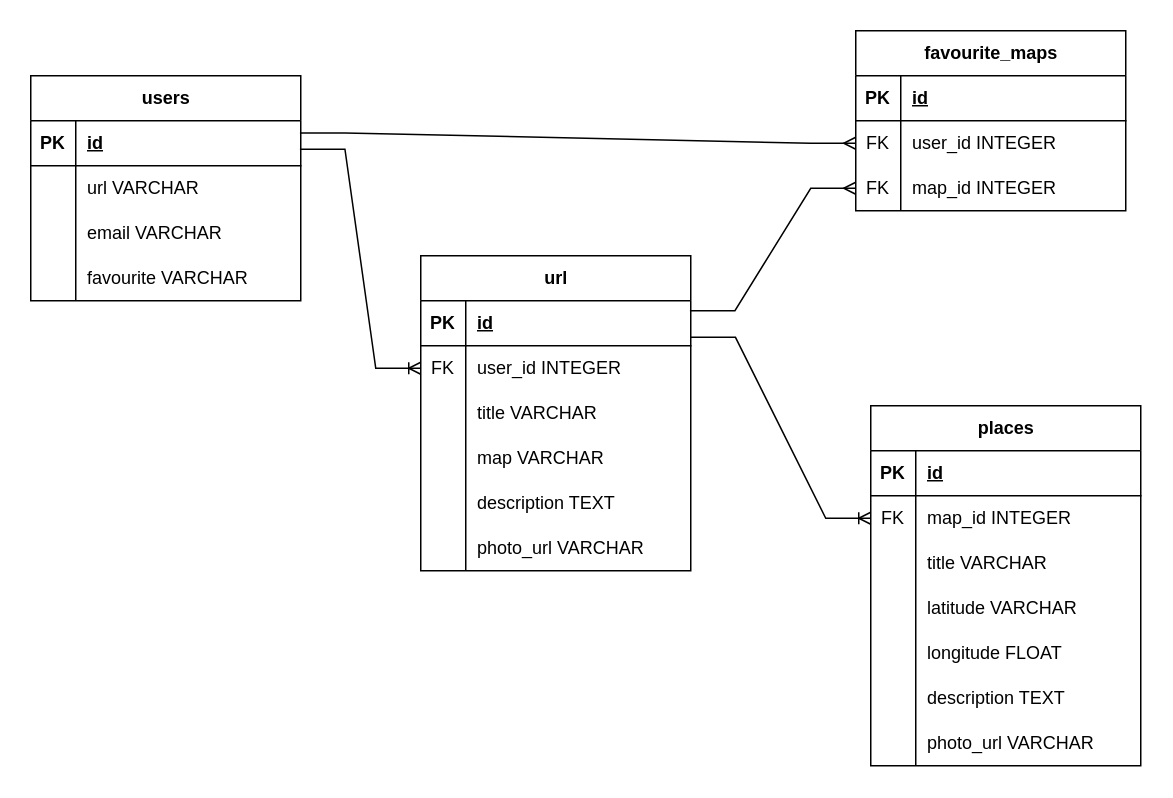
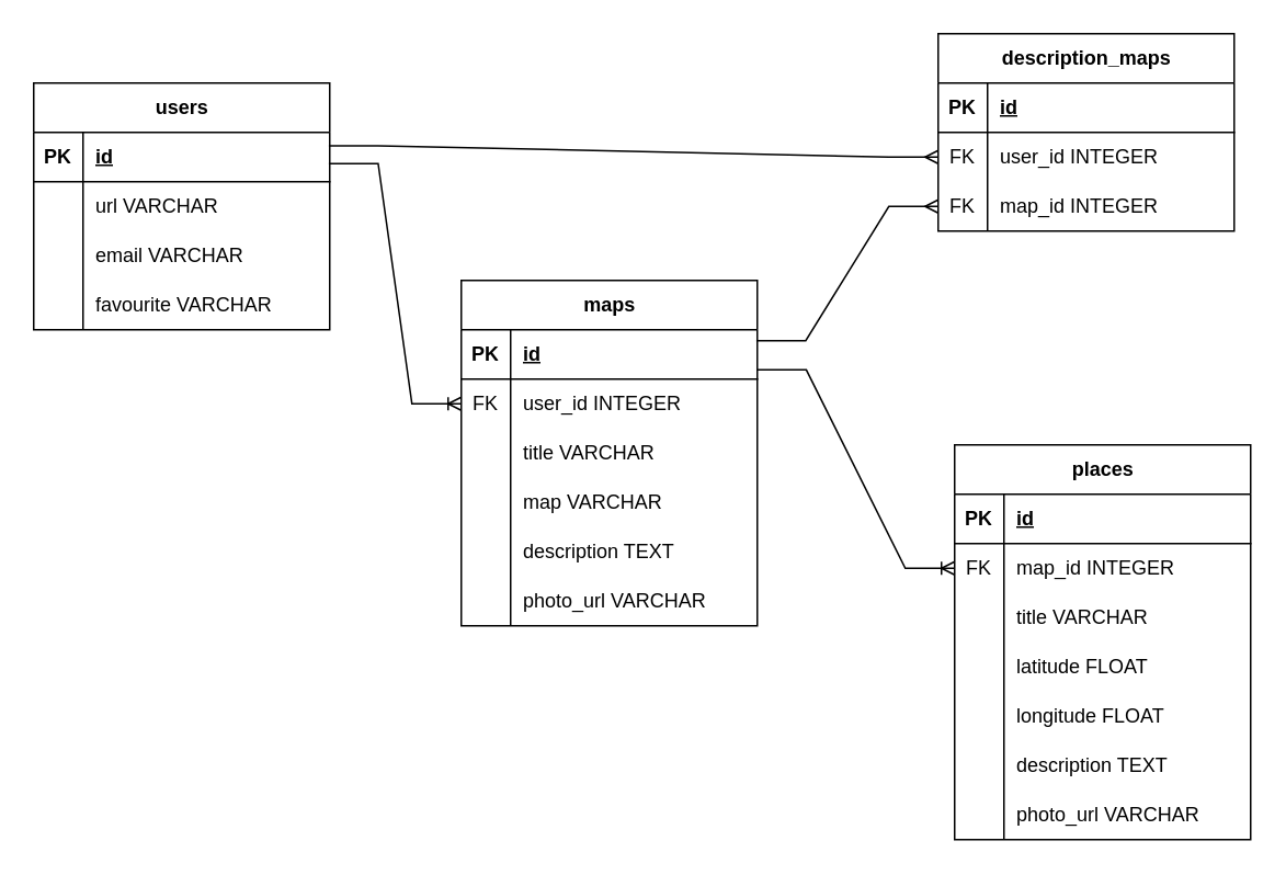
  <mxCell id="0" />
  <mxCell id="1" parent="0" />
  <mxCell id="2" value="users" style="shape=table;startSize=30;container=1;collapsible=1;childLayout=tableLayout;fixedRows=1;rowLines=0;fontStyle=1;align=center;resizeLast=1;html=1;" parent="1" vertex="1"><mxGeometry x="20" y="50" width="180" height="150" as="geometry"><mxRectangle x="130" y="170" width="70" height="30" as="alternateBounds" /></mxGeometry></mxCell>
  <mxCell id="3" value="" style="shape=tableRow;horizontal=0;startSize=0;swimlaneHead=0;swimlaneBody=0;fillColor=none;collapsible=0;dropTarget=0;points=[[0,0.5],[1,0.5]];portConstraint=eastwest;top=0;left=0;right=0;bottom=1;" parent="2" vertex="1"><mxGeometry y="30" width="180" height="30" as="geometry" /></mxCell>
  <mxCell id="4" value="PK" style="shape=partialRectangle;connectable=0;fillColor=none;top=0;left=0;bottom=0;right=0;fontStyle=1;overflow=hidden;whiteSpace=wrap;html=1;" parent="3" vertex="1"><mxGeometry width="30" height="30" as="geometry"><mxRectangle width="30" height="30" as="alternateBounds" /></mxGeometry></mxCell>
  <mxCell id="5" value="id" style="shape=partialRectangle;connectable=0;fillColor=none;top=0;left=0;bottom=0;right=0;align=left;spacingLeft=6;fontStyle=5;overflow=hidden;whiteSpace=wrap;html=1;" parent="3" vertex="1"><mxGeometry x="30" width="150" height="30" as="geometry"><mxRectangle width="150" height="30" as="alternateBounds" /></mxGeometry></mxCell>
  <mxCell id="6" value="" style="shape=tableRow;horizontal=0;startSize=0;swimlaneHead=0;swimlaneBody=0;fillColor=none;collapsible=0;dropTarget=0;points=[[0,0.5],[1,0.5]];portConstraint=eastwest;top=0;left=0;right=0;bottom=0;" parent="2" vertex="1"><mxGeometry y="60" width="180" height="30" as="geometry" /></mxCell>
  <mxCell id="7" value="&lt;div&gt;&lt;br/&gt;&lt;/div&gt;" style="shape=partialRectangle;connectable=0;fillColor=none;top=0;left=0;bottom=0;right=0;editable=1;overflow=hidden;whiteSpace=wrap;html=1;" parent="6" vertex="1"><mxGeometry width="30" height="30" as="geometry"><mxRectangle width="30" height="30" as="alternateBounds" /></mxGeometry></mxCell>
  <mxCell id="8" value="&lt;div&gt;url VARCHAR&lt;/div&gt;" style="shape=partialRectangle;connectable=0;fillColor=none;top=0;left=0;bottom=0;right=0;align=left;spacingLeft=6;overflow=hidden;whiteSpace=wrap;html=1;" parent="6" vertex="1"><mxGeometry x="30" width="150" height="30" as="geometry"><mxRectangle width="150" height="30" as="alternateBounds" /></mxGeometry></mxCell>
  <mxCell id="9" value="" style="shape=tableRow;horizontal=0;startSize=0;swimlaneHead=0;swimlaneBody=0;fillColor=none;collapsible=0;dropTarget=0;points=[[0,0.5],[1,0.5]];portConstraint=eastwest;top=0;left=0;right=0;bottom=0;" parent="2" vertex="1"><mxGeometry y="90" width="180" height="30" as="geometry" /></mxCell>
  <mxCell id="10" value="" style="shape=partialRectangle;connectable=0;fillColor=none;top=0;left=0;bottom=0;right=0;editable=1;overflow=hidden;whiteSpace=wrap;html=1;" parent="9" vertex="1"><mxGeometry width="30" height="30" as="geometry"><mxRectangle width="30" height="30" as="alternateBounds" /></mxGeometry></mxCell>
  <mxCell id="11" value="email VARCHAR" style="shape=partialRectangle;connectable=0;fillColor=none;top=0;left=0;bottom=0;right=0;align=left;spacingLeft=6;overflow=hidden;whiteSpace=wrap;html=1;" parent="9" vertex="1"><mxGeometry x="30" width="150" height="30" as="geometry"><mxRectangle width="150" height="30" as="alternateBounds" /></mxGeometry></mxCell>
  <mxCell id="12" value="" style="shape=tableRow;horizontal=0;startSize=0;swimlaneHead=0;swimlaneBody=0;fillColor=none;collapsible=0;dropTarget=0;points=[[0,0.5],[1,0.5]];portConstraint=eastwest;top=0;left=0;right=0;bottom=0;" parent="2" vertex="1"><mxGeometry y="120" width="180" height="30" as="geometry" /></mxCell>
  <mxCell id="13" value="" style="shape=partialRectangle;connectable=0;fillColor=none;top=0;left=0;bottom=0;right=0;editable=1;overflow=hidden;whiteSpace=wrap;html=1;" parent="12" vertex="1"><mxGeometry width="30" height="30" as="geometry"><mxRectangle width="30" height="30" as="alternateBounds" /></mxGeometry></mxCell>
  <mxCell id="14" value="favourite VARCHAR" style="shape=partialRectangle;connectable=0;fillColor=none;top=0;left=0;bottom=0;right=0;align=left;spacingLeft=6;overflow=hidden;whiteSpace=wrap;html=1;" parent="12" vertex="1"><mxGeometry x="30" width="150" height="30" as="geometry"><mxRectangle width="150" height="30" as="alternateBounds" /></mxGeometry></mxCell>
- <mxCell id="15" value="url" style="shape=table;startSize=30;container=1;collapsible=1;childLayout=tableLayout;fixedRows=1;rowLines=0;fontStyle=1;align=center;resizeLast=1;html=1;" parent="1" vertex="1"><mxGeometry x="280" y="170" width="180" height="210" as="geometry" /></mxCell>
+ <mxCell id="15" value="maps" style="shape=table;startSize=30;container=1;collapsible=1;childLayout=tableLayout;fixedRows=1;rowLines=0;fontStyle=1;align=center;resizeLast=1;html=1;" parent="1" vertex="1"><mxGeometry x="280" y="170" width="180" height="210" as="geometry" /></mxCell>
  <mxCell id="16" value="" style="shape=tableRow;horizontal=0;startSize=0;swimlaneHead=0;swimlaneBody=0;fillColor=none;collapsible=0;dropTarget=0;points=[[0,0.5],[1,0.5]];portConstraint=eastwest;top=0;left=0;right=0;bottom=1;" parent="15" vertex="1"><mxGeometry y="30" width="180" height="30" as="geometry" /></mxCell>
  <mxCell id="17" value="PK" style="shape=partialRectangle;connectable=0;fillColor=none;top=0;left=0;bottom=0;right=0;fontStyle=1;overflow=hidden;whiteSpace=wrap;html=1;" parent="16" vertex="1"><mxGeometry width="30" height="30" as="geometry"><mxRectangle width="30" height="30" as="alternateBounds" /></mxGeometry></mxCell>
  <mxCell id="18" value="id" style="shape=partialRectangle;connectable=0;fillColor=none;top=0;left=0;bottom=0;right=0;align=left;spacingLeft=6;fontStyle=5;overflow=hidden;whiteSpace=wrap;html=1;" parent="16" vertex="1"><mxGeometry x="30" width="150" height="30" as="geometry"><mxRectangle width="150" height="30" as="alternateBounds" /></mxGeometry></mxCell>
  <mxCell id="19" value="" style="shape=tableRow;horizontal=0;startSize=0;swimlaneHead=0;swimlaneBody=0;fillColor=none;collapsible=0;dropTarget=0;points=[[0,0.5],[1,0.5]];portConstraint=eastwest;top=0;left=0;right=0;bottom=0;" parent="15" vertex="1"><mxGeometry y="60" width="180" height="30" as="geometry" /></mxCell>
  <mxCell id="20" value="FK" style="shape=partialRectangle;connectable=0;fillColor=none;top=0;left=0;bottom=0;right=0;editable=1;overflow=hidden;whiteSpace=wrap;html=1;" parent="19" vertex="1"><mxGeometry width="30" height="30" as="geometry"><mxRectangle width="30" height="30" as="alternateBounds" /></mxGeometry></mxCell>
  <mxCell id="21" value="user_id INTEGER" style="shape=partialRectangle;connectable=0;fillColor=none;top=0;left=0;bottom=0;right=0;align=left;spacingLeft=6;overflow=hidden;whiteSpace=wrap;html=1;" parent="19" vertex="1"><mxGeometry x="30" width="150" height="30" as="geometry"><mxRectangle width="150" height="30" as="alternateBounds" /></mxGeometry></mxCell>
  <mxCell id="22" value="" style="shape=tableRow;horizontal=0;startSize=0;swimlaneHead=0;swimlaneBody=0;fillColor=none;collapsible=0;dropTarget=0;points=[[0,0.5],[1,0.5]];portConstraint=eastwest;top=0;left=0;right=0;bottom=0;" parent="15" vertex="1"><mxGeometry y="90" width="180" height="30" as="geometry" /></mxCell>
  <mxCell id="23" value="" style="shape=partialRectangle;connectable=0;fillColor=none;top=0;left=0;bottom=0;right=0;editable=1;overflow=hidden;whiteSpace=wrap;html=1;" parent="22" vertex="1"><mxGeometry width="30" height="30" as="geometry"><mxRectangle width="30" height="30" as="alternateBounds" /></mxGeometry></mxCell>
  <mxCell id="24" value="title VARCHAR" style="shape=partialRectangle;connectable=0;fillColor=none;top=0;left=0;bottom=0;right=0;align=left;spacingLeft=6;overflow=hidden;whiteSpace=wrap;html=1;" parent="22" vertex="1"><mxGeometry x="30" width="150" height="30" as="geometry"><mxRectangle width="150" height="30" as="alternateBounds" /></mxGeometry></mxCell>
  <mxCell id="25" value="" style="shape=tableRow;horizontal=0;startSize=0;swimlaneHead=0;swimlaneBody=0;fillColor=none;collapsible=0;dropTarget=0;points=[[0,0.5],[1,0.5]];portConstraint=eastwest;top=0;left=0;right=0;bottom=0;" vertex="1" parent="15"><mxGeometry y="120" width="180" height="30" as="geometry" /></mxCell>
  <mxCell id="26" value="" style="shape=partialRectangle;connectable=0;fillColor=none;top=0;left=0;bottom=0;right=0;editable=1;overflow=hidden;whiteSpace=wrap;html=1;" vertex="1" parent="25"><mxGeometry width="30" height="30" as="geometry"><mxRectangle width="30" height="30" as="alternateBounds" /></mxGeometry></mxCell>
  <mxCell id="27" value="map VARCHAR" style="shape=partialRectangle;connectable=0;fillColor=none;top=0;left=0;bottom=0;right=0;align=left;spacingLeft=6;overflow=hidden;whiteSpace=wrap;html=1;" vertex="1" parent="25"><mxGeometry x="30" width="150" height="30" as="geometry"><mxRectangle width="150" height="30" as="alternateBounds" /></mxGeometry></mxCell>
  <mxCell id="28" value="" style="shape=tableRow;horizontal=0;startSize=0;swimlaneHead=0;swimlaneBody=0;fillColor=none;collapsible=0;dropTarget=0;points=[[0,0.5],[1,0.5]];portConstraint=eastwest;top=0;left=0;right=0;bottom=0;" parent="15" vertex="1"><mxGeometry y="150" width="180" height="30" as="geometry" /></mxCell>
  <mxCell id="29" value="" style="shape=partialRectangle;connectable=0;fillColor=none;top=0;left=0;bottom=0;right=0;editable=1;overflow=hidden;whiteSpace=wrap;html=1;" parent="28" vertex="1"><mxGeometry width="30" height="30" as="geometry"><mxRectangle width="30" height="30" as="alternateBounds" /></mxGeometry></mxCell>
  <mxCell id="30" value="description TEXT" style="shape=partialRectangle;connectable=0;fillColor=none;top=0;left=0;bottom=0;right=0;align=left;spacingLeft=6;overflow=hidden;whiteSpace=wrap;html=1;" parent="28" vertex="1"><mxGeometry x="30" width="150" height="30" as="geometry"><mxRectangle width="150" height="30" as="alternateBounds" /></mxGeometry></mxCell>
  <mxCell id="31" value="" style="shape=tableRow;horizontal=0;startSize=0;swimlaneHead=0;swimlaneBody=0;fillColor=none;collapsible=0;dropTarget=0;points=[[0,0.5],[1,0.5]];portConstraint=eastwest;top=0;left=0;right=0;bottom=0;" parent="15" vertex="1"><mxGeometry y="180" width="180" height="30" as="geometry" /></mxCell>
  <mxCell id="32" value="" style="shape=partialRectangle;connectable=0;fillColor=none;top=0;left=0;bottom=0;right=0;editable=1;overflow=hidden;whiteSpace=wrap;html=1;" parent="31" vertex="1"><mxGeometry width="30" height="30" as="geometry"><mxRectangle width="30" height="30" as="alternateBounds" /></mxGeometry></mxCell>
  <mxCell id="33" value="photo_url VARCHAR" style="shape=partialRectangle;connectable=0;fillColor=none;top=0;left=0;bottom=0;right=0;align=left;spacingLeft=6;overflow=hidden;whiteSpace=wrap;html=1;" parent="31" vertex="1"><mxGeometry x="30" width="150" height="30" as="geometry"><mxRectangle width="150" height="30" as="alternateBounds" /></mxGeometry></mxCell>
  <mxCell id="34" value="" style="edgeStyle=entityRelationEdgeStyle;fontSize=12;html=1;endArrow=ERoneToMany;rounded=0;entryX=0;entryY=0.5;entryDx=0;entryDy=0;exitX=0.997;exitY=0.631;exitDx=0;exitDy=0;exitPerimeter=0;" parent="1" source="3" target="19" edge="1"><mxGeometry width="100" height="100" relative="1" as="geometry"><mxPoint x="298.92" y="211.99" as="sourcePoint" /><mxPoint x="160" y="370" as="targetPoint" /><Array as="points"><mxPoint x="429" y="475" /></Array></mxGeometry></mxCell>
  <mxCell id="35" value="places" style="shape=table;startSize=30;container=1;collapsible=1;childLayout=tableLayout;fixedRows=1;rowLines=0;fontStyle=1;align=center;resizeLast=1;html=1;" parent="1" vertex="1"><mxGeometry x="580" y="270" width="180" height="240" as="geometry" /></mxCell>
  <mxCell id="36" value="" style="shape=tableRow;horizontal=0;startSize=0;swimlaneHead=0;swimlaneBody=0;fillColor=none;collapsible=0;dropTarget=0;points=[[0,0.5],[1,0.5]];portConstraint=eastwest;top=0;left=0;right=0;bottom=1;" parent="35" vertex="1"><mxGeometry y="30" width="180" height="30" as="geometry" /></mxCell>
  <mxCell id="37" value="PK" style="shape=partialRectangle;connectable=0;fillColor=none;top=0;left=0;bottom=0;right=0;fontStyle=1;overflow=hidden;whiteSpace=wrap;html=1;" parent="36" vertex="1"><mxGeometry width="30" height="30" as="geometry"><mxRectangle width="30" height="30" as="alternateBounds" /></mxGeometry></mxCell>
  <mxCell id="38" value="id" style="shape=partialRectangle;connectable=0;fillColor=none;top=0;left=0;bottom=0;right=0;align=left;spacingLeft=6;fontStyle=5;overflow=hidden;whiteSpace=wrap;html=1;" parent="36" vertex="1"><mxGeometry x="30" width="150" height="30" as="geometry"><mxRectangle width="150" height="30" as="alternateBounds" /></mxGeometry></mxCell>
  <mxCell id="39" value="" style="shape=tableRow;horizontal=0;startSize=0;swimlaneHead=0;swimlaneBody=0;fillColor=none;collapsible=0;dropTarget=0;points=[[0,0.5],[1,0.5]];portConstraint=eastwest;top=0;left=0;right=0;bottom=0;" parent="35" vertex="1"><mxGeometry y="60" width="180" height="30" as="geometry" /></mxCell>
  <mxCell id="40" value="FK" style="shape=partialRectangle;connectable=0;fillColor=none;top=0;left=0;bottom=0;right=0;editable=1;overflow=hidden;whiteSpace=wrap;html=1;" parent="39" vertex="1"><mxGeometry width="30" height="30" as="geometry"><mxRectangle width="30" height="30" as="alternateBounds" /></mxGeometry></mxCell>
  <mxCell id="41" value="map_id INTEGER" style="shape=partialRectangle;connectable=0;fillColor=none;top=0;left=0;bottom=0;right=0;align=left;spacingLeft=6;overflow=hidden;whiteSpace=wrap;html=1;" parent="39" vertex="1"><mxGeometry x="30" width="150" height="30" as="geometry"><mxRectangle width="150" height="30" as="alternateBounds" /></mxGeometry></mxCell>
  <mxCell id="42" value="" style="shape=tableRow;horizontal=0;startSize=0;swimlaneHead=0;swimlaneBody=0;fillColor=none;collapsible=0;dropTarget=0;points=[[0,0.5],[1,0.5]];portConstraint=eastwest;top=0;left=0;right=0;bottom=0;" parent="35" vertex="1"><mxGeometry y="90" width="180" height="30" as="geometry" /></mxCell>
  <mxCell id="43" value="" style="shape=partialRectangle;connectable=0;fillColor=none;top=0;left=0;bottom=0;right=0;editable=1;overflow=hidden;whiteSpace=wrap;html=1;" parent="42" vertex="1"><mxGeometry width="30" height="30" as="geometry"><mxRectangle width="30" height="30" as="alternateBounds" /></mxGeometry></mxCell>
  <mxCell id="44" value="title VARCHAR" style="shape=partialRectangle;connectable=0;fillColor=none;top=0;left=0;bottom=0;right=0;align=left;spacingLeft=6;overflow=hidden;whiteSpace=wrap;html=1;" parent="42" vertex="1"><mxGeometry x="30" width="150" height="30" as="geometry"><mxRectangle width="150" height="30" as="alternateBounds" /></mxGeometry></mxCell>
  <mxCell id="45" value="" style="shape=tableRow;horizontal=0;startSize=0;swimlaneHead=0;swimlaneBody=0;fillColor=none;collapsible=0;dropTarget=0;points=[[0,0.5],[1,0.5]];portConstraint=eastwest;top=0;left=0;right=0;bottom=0;" parent="35" vertex="1"><mxGeometry y="120" width="180" height="30" as="geometry" /></mxCell>
  <mxCell id="46" value="" style="shape=partialRectangle;connectable=0;fillColor=none;top=0;left=0;bottom=0;right=0;editable=1;overflow=hidden;whiteSpace=wrap;html=1;" parent="45" vertex="1"><mxGeometry width="30" height="30" as="geometry"><mxRectangle width="30" height="30" as="alternateBounds" /></mxGeometry></mxCell>
- <mxCell id="47" value="latitude VARCHAR" style="shape=partialRectangle;connectable=0;fillColor=none;top=0;left=0;bottom=0;right=0;align=left;spacingLeft=6;overflow=hidden;whiteSpace=wrap;html=1;" parent="45" vertex="1"><mxGeometry x="30" width="150" height="30" as="geometry"><mxRectangle width="150" height="30" as="alternateBounds" /></mxGeometry></mxCell>
+ <mxCell id="47" value="latitude FLOAT" style="shape=partialRectangle;connectable=0;fillColor=none;top=0;left=0;bottom=0;right=0;align=left;spacingLeft=6;overflow=hidden;whiteSpace=wrap;html=1;" parent="45" vertex="1"><mxGeometry x="30" width="150" height="30" as="geometry"><mxRectangle width="150" height="30" as="alternateBounds" /></mxGeometry></mxCell>
  <mxCell id="48" value="" style="shape=tableRow;horizontal=0;startSize=0;swimlaneHead=0;swimlaneBody=0;fillColor=none;collapsible=0;dropTarget=0;points=[[0,0.5],[1,0.5]];portConstraint=eastwest;top=0;left=0;right=0;bottom=0;" parent="35" vertex="1"><mxGeometry y="150" width="180" height="30" as="geometry" /></mxCell>
  <mxCell id="49" value="" style="shape=partialRectangle;connectable=0;fillColor=none;top=0;left=0;bottom=0;right=0;editable=1;overflow=hidden;whiteSpace=wrap;html=1;" parent="48" vertex="1"><mxGeometry width="30" height="30" as="geometry"><mxRectangle width="30" height="30" as="alternateBounds" /></mxGeometry></mxCell>
  <mxCell id="50" value="longitude FLOAT" style="shape=partialRectangle;connectable=0;fillColor=none;top=0;left=0;bottom=0;right=0;align=left;spacingLeft=6;overflow=hidden;whiteSpace=wrap;html=1;" parent="48" vertex="1"><mxGeometry x="30" width="150" height="30" as="geometry"><mxRectangle width="150" height="30" as="alternateBounds" /></mxGeometry></mxCell>
  <mxCell id="51" value="" style="shape=tableRow;horizontal=0;startSize=0;swimlaneHead=0;swimlaneBody=0;fillColor=none;collapsible=0;dropTarget=0;points=[[0,0.5],[1,0.5]];portConstraint=eastwest;top=0;left=0;right=0;bottom=0;" parent="35" vertex="1"><mxGeometry y="180" width="180" height="30" as="geometry" /></mxCell>
  <mxCell id="52" value="" style="shape=partialRectangle;connectable=0;fillColor=none;top=0;left=0;bottom=0;right=0;editable=1;overflow=hidden;whiteSpace=wrap;html=1;" parent="51" vertex="1"><mxGeometry width="30" height="30" as="geometry"><mxRectangle width="30" height="30" as="alternateBounds" /></mxGeometry></mxCell>
  <mxCell id="53" value="description TEXT" style="shape=partialRectangle;connectable=0;fillColor=none;top=0;left=0;bottom=0;right=0;align=left;spacingLeft=6;overflow=hidden;whiteSpace=wrap;html=1;" parent="51" vertex="1"><mxGeometry x="30" width="150" height="30" as="geometry"><mxRectangle width="150" height="30" as="alternateBounds" /></mxGeometry></mxCell>
  <mxCell id="54" value="" style="shape=tableRow;horizontal=0;startSize=0;swimlaneHead=0;swimlaneBody=0;fillColor=none;collapsible=0;dropTarget=0;points=[[0,0.5],[1,0.5]];portConstraint=eastwest;top=0;left=0;right=0;bottom=0;" parent="35" vertex="1"><mxGeometry y="210" width="180" height="30" as="geometry" /></mxCell>
  <mxCell id="55" value="" style="shape=partialRectangle;connectable=0;fillColor=none;top=0;left=0;bottom=0;right=0;editable=1;overflow=hidden;whiteSpace=wrap;html=1;" parent="54" vertex="1"><mxGeometry width="30" height="30" as="geometry"><mxRectangle width="30" height="30" as="alternateBounds" /></mxGeometry></mxCell>
  <mxCell id="56" value="photo_url VARCHAR" style="shape=partialRectangle;connectable=0;fillColor=none;top=0;left=0;bottom=0;right=0;align=left;spacingLeft=6;overflow=hidden;whiteSpace=wrap;html=1;" parent="54" vertex="1"><mxGeometry x="30" width="150" height="30" as="geometry"><mxRectangle width="150" height="30" as="alternateBounds" /></mxGeometry></mxCell>
  <mxCell id="57" value="" style="edgeStyle=entityRelationEdgeStyle;fontSize=12;html=1;endArrow=ERoneToMany;rounded=0;entryX=0;entryY=0.5;entryDx=0;entryDy=0;exitX=0.999;exitY=0.813;exitDx=0;exitDy=0;exitPerimeter=0;" parent="1" source="16" target="39" edge="1"><mxGeometry width="100" height="100" relative="1" as="geometry"><mxPoint x="481" y="93" as="sourcePoint" /><mxPoint x="390" y="420" as="targetPoint" /><Array as="points"><mxPoint x="370" y="490" /></Array></mxGeometry></mxCell>
- <mxCell id="58" value="favourite_maps" style="shape=table;startSize=30;container=1;collapsible=1;childLayout=tableLayout;fixedRows=1;rowLines=0;fontStyle=1;align=center;resizeLast=1;html=1;" parent="1" vertex="1"><mxGeometry x="570" y="20" width="180" height="120" as="geometry" /></mxCell>
+ <mxCell id="58" value="description_maps" style="shape=table;startSize=30;container=1;collapsible=1;childLayout=tableLayout;fixedRows=1;rowLines=0;fontStyle=1;align=center;resizeLast=1;html=1;" parent="1" vertex="1"><mxGeometry x="570" y="20" width="180" height="120" as="geometry" /></mxCell>
  <mxCell id="59" value="" style="shape=tableRow;horizontal=0;startSize=0;swimlaneHead=0;swimlaneBody=0;fillColor=none;collapsible=0;dropTarget=0;points=[[0,0.5],[1,0.5]];portConstraint=eastwest;top=0;left=0;right=0;bottom=1;" parent="58" vertex="1"><mxGeometry y="30" width="180" height="30" as="geometry" /></mxCell>
  <mxCell id="60" value="PK" style="shape=partialRectangle;connectable=0;fillColor=none;top=0;left=0;bottom=0;right=0;fontStyle=1;overflow=hidden;whiteSpace=wrap;html=1;" parent="59" vertex="1"><mxGeometry width="30" height="30" as="geometry"><mxRectangle width="30" height="30" as="alternateBounds" /></mxGeometry></mxCell>
  <mxCell id="61" value="id" style="shape=partialRectangle;connectable=0;fillColor=none;top=0;left=0;bottom=0;right=0;align=left;spacingLeft=6;fontStyle=5;overflow=hidden;whiteSpace=wrap;html=1;" parent="59" vertex="1"><mxGeometry x="30" width="150" height="30" as="geometry"><mxRectangle width="150" height="30" as="alternateBounds" /></mxGeometry></mxCell>
  <mxCell id="62" value="" style="shape=tableRow;horizontal=0;startSize=0;swimlaneHead=0;swimlaneBody=0;fillColor=none;collapsible=0;dropTarget=0;points=[[0,0.5],[1,0.5]];portConstraint=eastwest;top=0;left=0;right=0;bottom=0;" parent="58" vertex="1"><mxGeometry y="60" width="180" height="30" as="geometry" /></mxCell>
  <mxCell id="63" value="FK" style="shape=partialRectangle;connectable=0;fillColor=none;top=0;left=0;bottom=0;right=0;editable=1;overflow=hidden;whiteSpace=wrap;html=1;" parent="62" vertex="1"><mxGeometry width="30" height="30" as="geometry"><mxRectangle width="30" height="30" as="alternateBounds" /></mxGeometry></mxCell>
  <mxCell id="64" value="user_id INTEGER" style="shape=partialRectangle;connectable=0;fillColor=none;top=0;left=0;bottom=0;right=0;align=left;spacingLeft=6;overflow=hidden;whiteSpace=wrap;html=1;" parent="62" vertex="1"><mxGeometry x="30" width="150" height="30" as="geometry"><mxRectangle width="150" height="30" as="alternateBounds" /></mxGeometry></mxCell>
  <mxCell id="65" value="" style="shape=tableRow;horizontal=0;startSize=0;swimlaneHead=0;swimlaneBody=0;fillColor=none;collapsible=0;dropTarget=0;points=[[0,0.5],[1,0.5]];portConstraint=eastwest;top=0;left=0;right=0;bottom=0;" parent="58" vertex="1"><mxGeometry y="90" width="180" height="30" as="geometry" /></mxCell>
  <mxCell id="66" value="FK" style="shape=partialRectangle;connectable=0;fillColor=none;top=0;left=0;bottom=0;right=0;editable=1;overflow=hidden;whiteSpace=wrap;html=1;" parent="65" vertex="1"><mxGeometry width="30" height="30" as="geometry"><mxRectangle width="30" height="30" as="alternateBounds" /></mxGeometry></mxCell>
  <mxCell id="67" value="map_id INTEGER" style="shape=partialRectangle;connectable=0;fillColor=none;top=0;left=0;bottom=0;right=0;align=left;spacingLeft=6;overflow=hidden;whiteSpace=wrap;html=1;" parent="65" vertex="1"><mxGeometry x="30" width="150" height="30" as="geometry"><mxRectangle width="150" height="30" as="alternateBounds" /></mxGeometry></mxCell>
  <mxCell id="68" value="" style="edgeStyle=entityRelationEdgeStyle;fontSize=12;html=1;endArrow=ERmany;rounded=0;exitX=0.997;exitY=0.27;exitDx=0;exitDy=0;entryX=0;entryY=0.5;entryDx=0;entryDy=0;exitPerimeter=0;" parent="1" source="3" target="62" edge="1"><mxGeometry width="100" height="100" relative="1" as="geometry"><mxPoint x="510" y="230" as="sourcePoint" /><mxPoint x="610" y="130" as="targetPoint" /></mxGeometry></mxCell>
  <mxCell id="69" value="" style="edgeStyle=entityRelationEdgeStyle;fontSize=12;html=1;endArrow=ERmany;rounded=0;exitX=0.997;exitY=0.222;exitDx=0;exitDy=0;exitPerimeter=0;entryX=0;entryY=0.5;entryDx=0;entryDy=0;" parent="1" source="16" target="65" edge="1"><mxGeometry width="100" height="100" relative="1" as="geometry"><mxPoint x="390" y="220" as="sourcePoint" /><mxPoint x="490" y="120" as="targetPoint" /></mxGeometry></mxCell>
